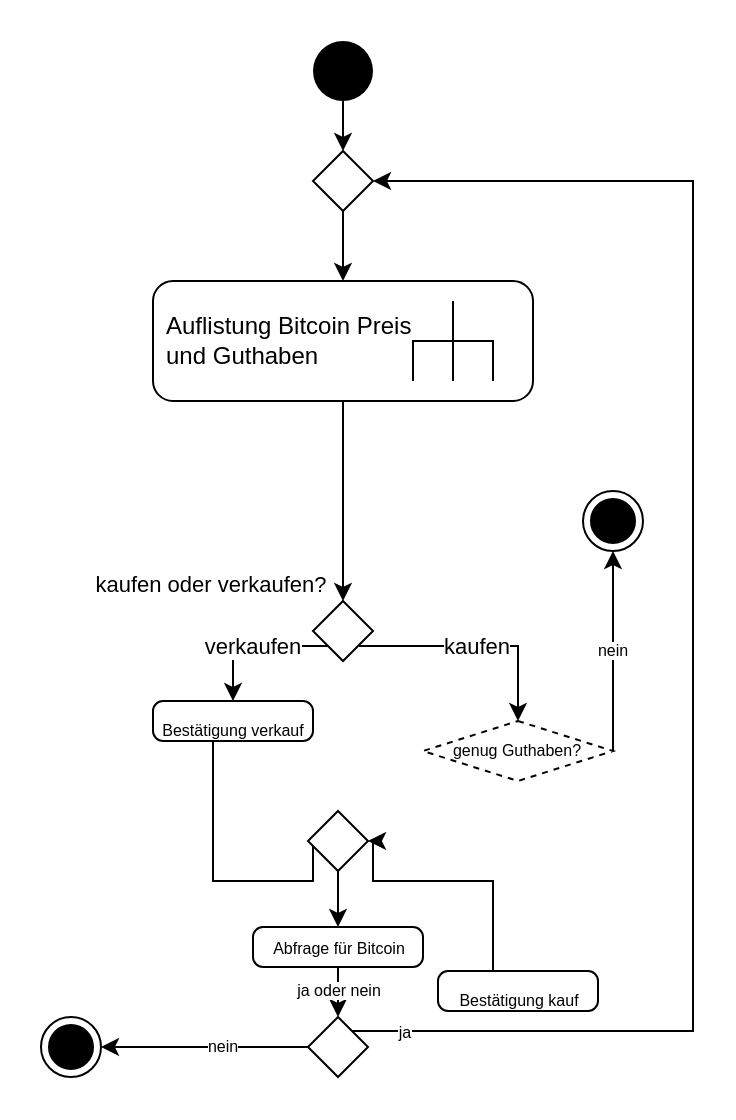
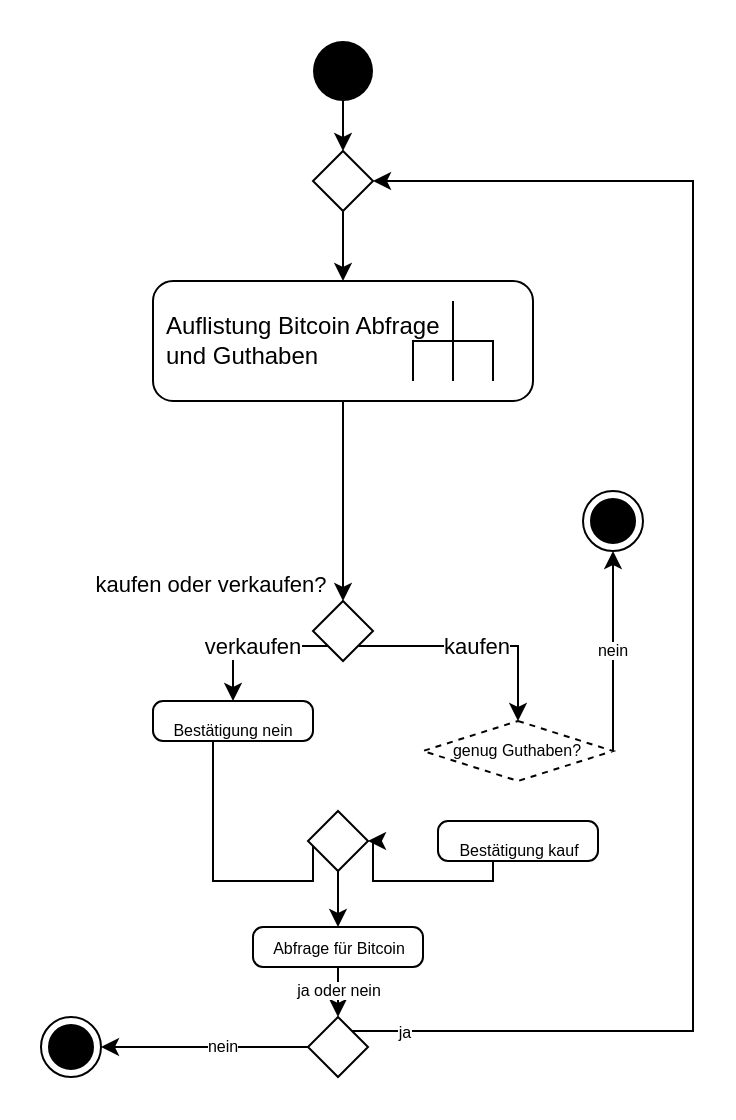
  <mxCell id="0" />
  <mxCell id="1" parent="0" />
  <mxCell id="2" style="edgeStyle=orthogonalEdgeStyle;rounded=0;orthogonalLoop=1;jettySize=auto;html=1;" edge="1" parent="1" source="3" target="5"><mxGeometry relative="1" as="geometry"><mxPoint x="171" y="90" as="targetPoint" /></mxGeometry></mxCell>
  <mxCell id="3" value="" style="ellipse;fillColor=#000000;strokeColor=none;" vertex="1" parent="1"><mxGeometry x="156" y="20" width="30" height="30" as="geometry" /></mxCell>
  <mxCell id="4" style="edgeStyle=orthogonalEdgeStyle;rounded=0;orthogonalLoop=1;jettySize=auto;html=1;" edge="1" parent="1" source="5"><mxGeometry relative="1" as="geometry"><mxPoint x="171" y="140" as="targetPoint" /></mxGeometry></mxCell>
  <mxCell id="5" value="" style="rhombus;" vertex="1" parent="1"><mxGeometry x="156" y="75" width="30" height="30" as="geometry" /></mxCell>
  <mxCell id="6" value="kaufen oder verkaufen?" style="edgeStyle=orthogonalEdgeStyle;rounded=0;orthogonalLoop=1;jettySize=auto;html=1;" edge="1" parent="1" source="7"><mxGeometry x="0.86" y="-66" relative="1" as="geometry"><mxPoint x="171" y="300" as="targetPoint" /><mxPoint as="offset" /></mxGeometry></mxCell>
- <mxCell id="7" value="Auflistung Bitcoin Preis&lt;br&gt;und Guthaben" style="shape=mxgraph.uml25.behaviorAction;html=1;rounded=1;absoluteArcSize=1;arcSize=10;align=left;spacingLeft=5;" vertex="1" parent="1"><mxGeometry x="76" y="140" width="190" height="60" as="geometry" /></mxCell>
+ <mxCell id="7" value="Auflistung Bitcoin Abfrage&lt;br&gt;und Guthaben" style="shape=mxgraph.uml25.behaviorAction;html=1;rounded=1;absoluteArcSize=1;arcSize=10;align=left;spacingLeft=5;" vertex="1" parent="1"><mxGeometry x="76" y="140" width="190" height="60" as="geometry" /></mxCell>
  <mxCell id="8" value="kaufen" style="edgeStyle=orthogonalEdgeStyle;rounded=0;orthogonalLoop=1;jettySize=auto;html=1;exitX=1;exitY=1;exitDx=0;exitDy=0;entryX=0.5;entryY=0;entryDx=0;entryDy=0;" edge="1" parent="1" source="10" target="22"><mxGeometry relative="1" as="geometry"><mxPoint x="226" y="350" as="targetPoint" /></mxGeometry></mxCell>
  <mxCell id="9" value="verkaufen" style="edgeStyle=orthogonalEdgeStyle;rounded=0;orthogonalLoop=1;jettySize=auto;html=1;exitX=0;exitY=1;exitDx=0;exitDy=0;" edge="1" parent="1" source="10"><mxGeometry relative="1" as="geometry"><mxPoint x="116" y="350" as="targetPoint" /><Array as="points"><mxPoint x="116" y="322" /></Array></mxGeometry></mxCell>
  <mxCell id="10" value="" style="rhombus;" vertex="1" parent="1"><mxGeometry x="156" y="300" width="30" height="30" as="geometry" /></mxCell>
  <mxCell id="11" style="edgeStyle=orthogonalEdgeStyle;rounded=0;orthogonalLoop=1;jettySize=auto;html=1;entryX=0;entryY=0.5;entryDx=0;entryDy=0;fontSize=8;" edge="1" parent="1" source="12" target="27"><mxGeometry relative="1" as="geometry"><Array as="points"><mxPoint x="106" y="440" /><mxPoint x="156" y="440" /></Array></mxGeometry></mxCell>
- <mxCell id="12" value="&lt;font style=&quot;font-size: 8px;&quot;&gt;Bestätigung verkauf&lt;/font&gt;" style="html=1;align=center;verticalAlign=top;rounded=1;absoluteArcSize=1;arcSize=10;dashed=0;" vertex="1" parent="1"><mxGeometry x="76" y="350" width="80" height="20" as="geometry" /></mxCell>
+ <mxCell id="12" value="&lt;font style=&quot;font-size: 8px;&quot;&gt;Bestätigung nein&lt;/font&gt;" style="html=1;align=center;verticalAlign=top;rounded=1;absoluteArcSize=1;arcSize=10;dashed=0;" vertex="1" parent="1"><mxGeometry x="76" y="350" width="80" height="20" as="geometry" /></mxCell>
  <mxCell id="13" style="edgeStyle=orthogonalEdgeStyle;rounded=0;orthogonalLoop=1;jettySize=auto;html=1;fontSize=8;entryX=1;entryY=0.5;entryDx=0;entryDy=0;" edge="1" parent="1" source="17" target="20"><mxGeometry relative="1" as="geometry"><mxPoint x="63" y="549" as="targetPoint" /><Array as="points"><mxPoint x="60" y="523" /><mxPoint x="60" y="523" /></Array></mxGeometry></mxCell>
  <mxCell id="14" value="nein" style="edgeLabel;html=1;align=center;verticalAlign=middle;resizable=0;points=[];fontSize=8;" vertex="1" connectable="0" parent="13"><mxGeometry x="-0.174" y="-1" relative="1" as="geometry"><mxPoint as="offset" /></mxGeometry></mxCell>
  <mxCell id="15" style="edgeStyle=orthogonalEdgeStyle;rounded=0;orthogonalLoop=1;jettySize=auto;html=1;entryX=1;entryY=0.5;entryDx=0;entryDy=0;fontSize=8;" edge="1" parent="1" source="17" target="5"><mxGeometry relative="1" as="geometry"><Array as="points"><mxPoint x="346" y="515" /><mxPoint x="346" y="90" /></Array></mxGeometry></mxCell>
  <mxCell id="16" value="ja" style="edgeLabel;html=1;align=center;verticalAlign=middle;resizable=0;points=[];fontSize=8;" vertex="1" connectable="0" parent="15"><mxGeometry x="-0.93" relative="1" as="geometry"><mxPoint as="offset" /></mxGeometry></mxCell>
  <mxCell id="17" value="" style="rhombus;fontSize=8;" vertex="1" parent="1"><mxGeometry x="153.5" y="508" width="30" height="30" as="geometry" /></mxCell>
  <mxCell id="18" value="ja oder nein" style="edgeStyle=orthogonalEdgeStyle;rounded=0;orthogonalLoop=1;jettySize=auto;html=1;entryX=0.5;entryY=0;entryDx=0;entryDy=0;fontSize=8;" edge="1" parent="1" source="19" target="17"><mxGeometry relative="1" as="geometry" /></mxCell>
  <mxCell id="19" value="Abfrage für Bitcoin" style="html=1;align=center;verticalAlign=top;rounded=1;absoluteArcSize=1;arcSize=10;dashed=0;fontSize=8;" vertex="1" parent="1"><mxGeometry x="126" y="463" width="85" height="20" as="geometry" /></mxCell>
  <mxCell id="20" value="" style="ellipse;html=1;shape=endState;fillColor=strokeColor;fontSize=8;" vertex="1" parent="1"><mxGeometry x="20" y="508" width="30" height="30" as="geometry" /></mxCell>
  <mxCell id="21" value="nein" style="edgeStyle=orthogonalEdgeStyle;rounded=0;orthogonalLoop=1;jettySize=auto;html=1;fontSize=8;" edge="1" parent="1" source="22" target="25"><mxGeometry relative="1" as="geometry"><mxPoint x="306" y="260" as="targetPoint" /><Array as="points"><mxPoint x="306" y="310" /></Array></mxGeometry></mxCell>
  <mxCell id="22" value="genug Guthaben?" style="rhombus;fontSize=8;dashed=1;" vertex="1" parent="1"><mxGeometry x="211" y="360" width="95" height="30" as="geometry" /></mxCell>
  <mxCell id="23" style="edgeStyle=orthogonalEdgeStyle;rounded=0;orthogonalLoop=1;jettySize=auto;html=1;entryX=1;entryY=0.5;entryDx=0;entryDy=0;fontSize=8;" edge="1" parent="1" source="24" target="27"><mxGeometry relative="1" as="geometry"><Array as="points"><mxPoint x="246" y="440" /><mxPoint x="186" y="440" /></Array></mxGeometry></mxCell>
- <mxCell id="24" value="&lt;font style=&quot;font-size: 8px;&quot;&gt;Bestätigung kauf&lt;/font&gt;" style="html=1;align=center;verticalAlign=top;rounded=1;absoluteArcSize=1;arcSize=10;dashed=0;" vertex="1" parent="1"><mxGeometry x="218.5" y="485" width="80" height="20" as="geometry" /></mxCell>
+ <mxCell id="24" value="&lt;font style=&quot;font-size: 8px;&quot;&gt;Bestätigung kauf&lt;/font&gt;" style="html=1;align=center;verticalAlign=top;rounded=1;absoluteArcSize=1;arcSize=10;dashed=0;" vertex="1" parent="1"><mxGeometry x="218.5" y="410" width="80" height="20" as="geometry" /></mxCell>
  <mxCell id="25" value="" style="ellipse;html=1;shape=endState;fillColor=strokeColor;fontSize=8;" vertex="1" parent="1"><mxGeometry x="291" y="245" width="30" height="30" as="geometry" /></mxCell>
  <mxCell id="26" style="edgeStyle=orthogonalEdgeStyle;rounded=0;orthogonalLoop=1;jettySize=auto;html=1;exitX=0.5;exitY=1;exitDx=0;exitDy=0;entryX=0.5;entryY=0;entryDx=0;entryDy=0;fontSize=8;" edge="1" parent="1" source="27" target="19"><mxGeometry relative="1" as="geometry"><Array as="points"><mxPoint x="169" y="440" /></Array></mxGeometry></mxCell>
  <mxCell id="27" value="" style="rhombus;fontSize=8;" vertex="1" parent="1"><mxGeometry x="153.5" y="405" width="30" height="30" as="geometry" /></mxCell>
